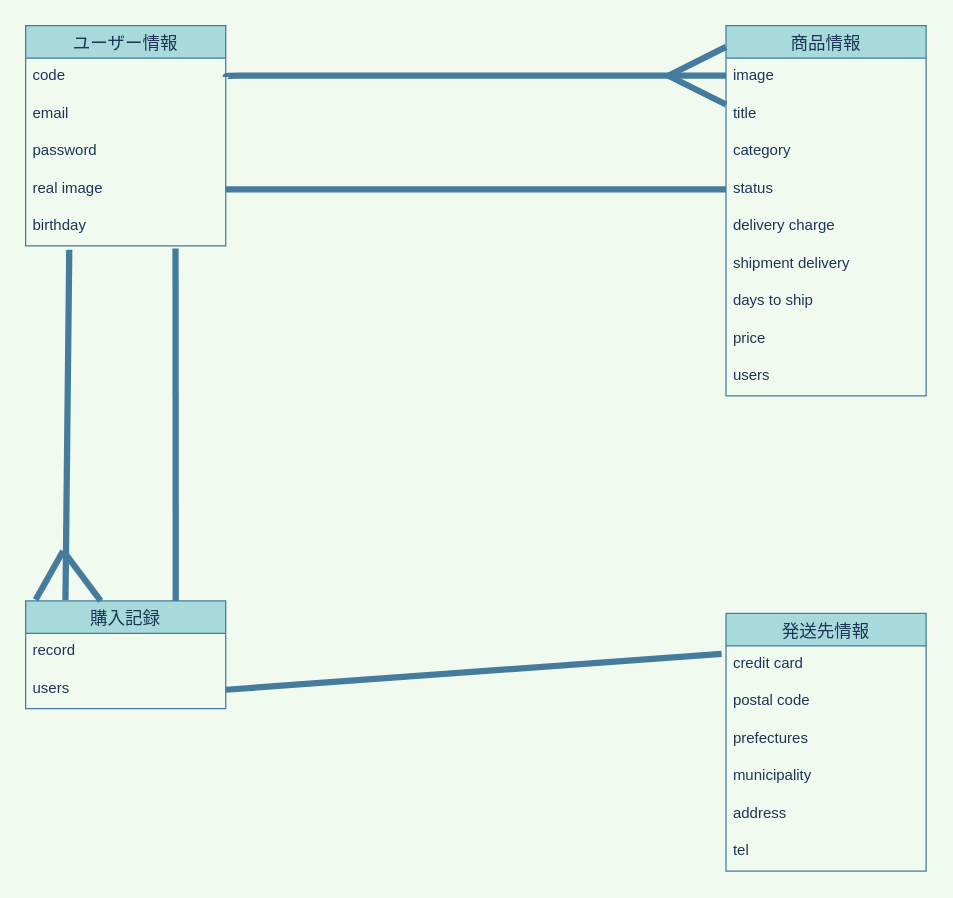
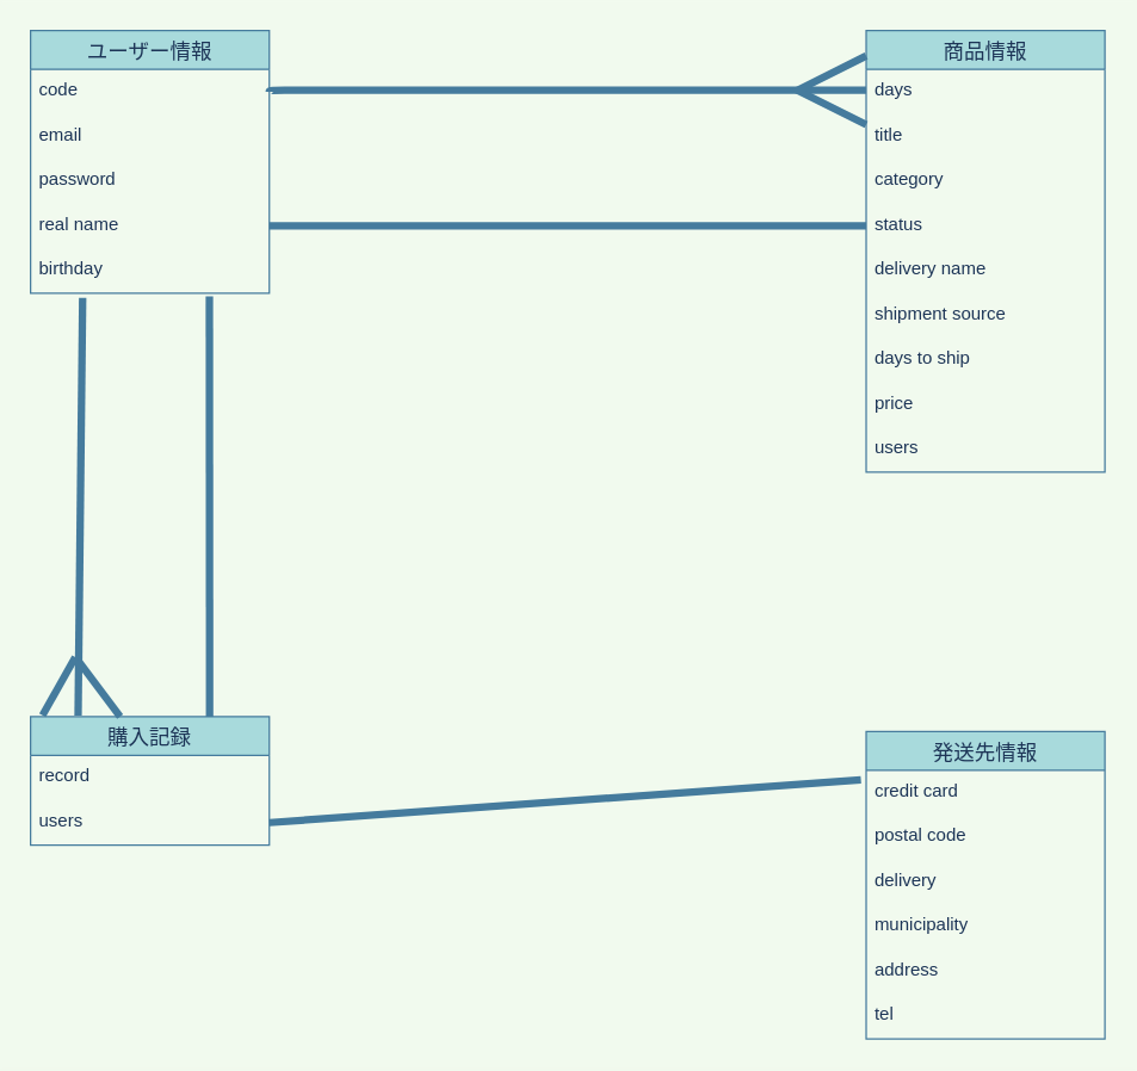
  <mxCell id="0" />
  <mxCell id="1" parent="0" />
  <mxCell id="2" value="ユーザー情報" style="swimlane;fontStyle=0;childLayout=stackLayout;horizontal=1;startSize=26;horizontalStack=0;resizeParent=1;resizeParentMax=0;resizeLast=0;collapsible=1;marginBottom=0;align=center;fontSize=14;html=0;fillColor=#A8DADC;strokeColor=#457B9D;fontColor=#1D3557;" parent="1" vertex="1"><mxGeometry x="20" y="20" width="160" height="176" as="geometry" /></mxCell>
  <mxCell id="3" value="code" style="text;strokeColor=none;fillColor=none;spacingLeft=4;spacingRight=4;overflow=hidden;rotatable=0;points=[[0,0.5],[1,0.5]];portConstraint=eastwest;fontSize=12;fontColor=#1D3557;" parent="2" vertex="1"><mxGeometry y="26" width="160" height="30" as="geometry" /></mxCell>
  <mxCell id="4" value="email" style="text;strokeColor=none;fillColor=none;spacingLeft=4;spacingRight=4;overflow=hidden;rotatable=0;points=[[0,0.5],[1,0.5]];portConstraint=eastwest;fontSize=12;fontColor=#1D3557;" parent="2" vertex="1"><mxGeometry y="56" width="160" height="30" as="geometry" /></mxCell>
  <mxCell id="5" value="password" style="text;strokeColor=none;fillColor=none;spacingLeft=4;spacingRight=4;overflow=hidden;rotatable=0;points=[[0,0.5],[1,0.5]];portConstraint=eastwest;fontSize=12;fontColor=#1D3557;" parent="2" vertex="1"><mxGeometry y="86" width="160" height="30" as="geometry" /></mxCell>
- <mxCell id="6" value="real image" style="text;strokeColor=none;fillColor=none;spacingLeft=4;spacingRight=4;overflow=hidden;rotatable=0;points=[[0,0.5],[1,0.5]];portConstraint=eastwest;fontSize=12;fontColor=#1D3557;" parent="2" vertex="1"><mxGeometry y="116" width="160" height="30" as="geometry" /></mxCell>
+ <mxCell id="6" value="real name" style="text;strokeColor=none;fillColor=none;spacingLeft=4;spacingRight=4;overflow=hidden;rotatable=0;points=[[0,0.5],[1,0.5]];portConstraint=eastwest;fontSize=12;fontColor=#1D3557;" parent="2" vertex="1"><mxGeometry y="116" width="160" height="30" as="geometry" /></mxCell>
  <mxCell id="7" value="birthday" style="text;strokeColor=none;fillColor=none;spacingLeft=4;spacingRight=4;overflow=hidden;rotatable=0;points=[[0,0.5],[1,0.5]];portConstraint=eastwest;fontSize=12;fontColor=#1D3557;" parent="2" vertex="1"><mxGeometry y="146" width="160" height="30" as="geometry" /></mxCell>
  <mxCell id="8" value="商品情報" style="swimlane;fontStyle=0;childLayout=stackLayout;horizontal=1;startSize=26;horizontalStack=0;resizeParent=1;resizeParentMax=0;resizeLast=0;collapsible=1;marginBottom=0;align=center;fontSize=14;html=0;fillColor=#A8DADC;strokeColor=#457B9D;fontColor=#1D3557;" parent="1" vertex="1"><mxGeometry x="580" y="20" width="160" height="296" as="geometry" /></mxCell>
- <mxCell id="9" value="image" style="text;strokeColor=none;fillColor=none;spacingLeft=4;spacingRight=4;overflow=hidden;rotatable=0;points=[[0,0.5],[1,0.5]];portConstraint=eastwest;fontSize=12;fontColor=#1D3557;" parent="8" vertex="1"><mxGeometry y="26" width="160" height="30" as="geometry" /></mxCell>
+ <mxCell id="9" value="days" style="text;strokeColor=none;fillColor=none;spacingLeft=4;spacingRight=4;overflow=hidden;rotatable=0;points=[[0,0.5],[1,0.5]];portConstraint=eastwest;fontSize=12;fontColor=#1D3557;" parent="8" vertex="1"><mxGeometry y="26" width="160" height="30" as="geometry" /></mxCell>
  <mxCell id="10" value="title" style="text;strokeColor=none;fillColor=none;spacingLeft=4;spacingRight=4;overflow=hidden;rotatable=0;points=[[0,0.5],[1,0.5]];portConstraint=eastwest;fontSize=12;fontColor=#1D3557;" parent="8" vertex="1"><mxGeometry y="56" width="160" height="30" as="geometry" /></mxCell>
  <mxCell id="11" value="category" style="text;strokeColor=none;fillColor=none;spacingLeft=4;spacingRight=4;overflow=hidden;rotatable=0;points=[[0,0.5],[1,0.5]];portConstraint=eastwest;fontSize=12;fontColor=#1D3557;" parent="8" vertex="1"><mxGeometry y="86" width="160" height="30" as="geometry" /></mxCell>
  <mxCell id="12" value="status" style="text;strokeColor=none;fillColor=none;spacingLeft=4;spacingRight=4;overflow=hidden;rotatable=0;points=[[0,0.5],[1,0.5]];portConstraint=eastwest;fontSize=12;fontColor=#1D3557;" parent="8" vertex="1"><mxGeometry y="116" width="160" height="30" as="geometry" /></mxCell>
- <mxCell id="13" value="delivery charge" style="text;strokeColor=none;fillColor=none;spacingLeft=4;spacingRight=4;overflow=hidden;rotatable=0;points=[[0,0.5],[1,0.5]];portConstraint=eastwest;fontSize=12;fontColor=#1D3557;" parent="8" vertex="1"><mxGeometry y="146" width="160" height="30" as="geometry" /></mxCell>
- <mxCell id="14" value="shipment delivery" style="text;strokeColor=none;fillColor=none;spacingLeft=4;spacingRight=4;overflow=hidden;rotatable=0;points=[[0,0.5],[1,0.5]];portConstraint=eastwest;fontSize=12;fontColor=#1D3557;" parent="8" vertex="1"><mxGeometry y="176" width="160" height="30" as="geometry" /></mxCell>
+ <mxCell id="13" value="delivery name" style="text;strokeColor=none;fillColor=none;spacingLeft=4;spacingRight=4;overflow=hidden;rotatable=0;points=[[0,0.5],[1,0.5]];portConstraint=eastwest;fontSize=12;fontColor=#1D3557;" parent="8" vertex="1"><mxGeometry y="146" width="160" height="30" as="geometry" /></mxCell>
+ <mxCell id="14" value="shipment source" style="text;strokeColor=none;fillColor=none;spacingLeft=4;spacingRight=4;overflow=hidden;rotatable=0;points=[[0,0.5],[1,0.5]];portConstraint=eastwest;fontSize=12;fontColor=#1D3557;" parent="8" vertex="1"><mxGeometry y="176" width="160" height="30" as="geometry" /></mxCell>
  <mxCell id="15" value="days to ship" style="text;strokeColor=none;fillColor=none;spacingLeft=4;spacingRight=4;overflow=hidden;rotatable=0;points=[[0,0.5],[1,0.5]];portConstraint=eastwest;fontSize=12;fontColor=#1D3557;" parent="8" vertex="1"><mxGeometry y="206" width="160" height="30" as="geometry" /></mxCell>
  <mxCell id="16" value="price" style="text;strokeColor=none;fillColor=none;spacingLeft=4;spacingRight=4;overflow=hidden;rotatable=0;points=[[0,0.5],[1,0.5]];portConstraint=eastwest;fontSize=12;fontColor=#1D3557;" parent="8" vertex="1"><mxGeometry y="236" width="160" height="30" as="geometry" /></mxCell>
  <mxCell id="17" value="users" style="text;strokeColor=none;fillColor=none;spacingLeft=4;spacingRight=4;overflow=hidden;rotatable=0;points=[[0,0.5],[1,0.5]];portConstraint=eastwest;fontSize=12;fontColor=#1D3557;" vertex="1" parent="8"><mxGeometry y="266" width="160" height="30" as="geometry" /></mxCell>
  <mxCell id="18" value="購入記録" style="swimlane;fontStyle=0;childLayout=stackLayout;horizontal=1;startSize=26;horizontalStack=0;resizeParent=1;resizeParentMax=0;resizeLast=0;collapsible=1;marginBottom=0;align=center;fontSize=14;html=0;fillColor=#A8DADC;strokeColor=#457B9D;fontColor=#1D3557;" parent="1" vertex="1"><mxGeometry x="20" y="480" width="160" height="86" as="geometry" /></mxCell>
  <mxCell id="19" value="record" style="text;strokeColor=none;fillColor=none;spacingLeft=4;spacingRight=4;overflow=hidden;rotatable=0;points=[[0,0.5],[1,0.5]];portConstraint=eastwest;fontSize=12;fontColor=#1D3557;" vertex="1" parent="18"><mxGeometry y="26" width="160" height="30" as="geometry" /></mxCell>
  <mxCell id="20" value="users" style="text;strokeColor=none;fillColor=none;spacingLeft=4;spacingRight=4;overflow=hidden;rotatable=0;points=[[0,0.5],[1,0.5]];portConstraint=eastwest;fontSize=12;fontColor=#1D3557;" parent="18" vertex="1"><mxGeometry y="56" width="160" height="30" as="geometry" /></mxCell>
  <mxCell id="21" value="発送先情報" style="swimlane;fontStyle=0;childLayout=stackLayout;horizontal=1;startSize=26;horizontalStack=0;resizeParent=1;resizeParentMax=0;resizeLast=0;collapsible=1;marginBottom=0;align=center;fontSize=14;html=0;fillColor=#A8DADC;strokeColor=#457B9D;fontColor=#1D3557;" parent="1" vertex="1"><mxGeometry x="580" y="490" width="160" height="206" as="geometry" /></mxCell>
  <mxCell id="22" value="credit card" style="text;strokeColor=none;fillColor=none;spacingLeft=4;spacingRight=4;overflow=hidden;rotatable=0;points=[[0,0.5],[1,0.5]];portConstraint=eastwest;fontSize=12;fontColor=#1D3557;" parent="21" vertex="1"><mxGeometry y="26" width="160" height="30" as="geometry" /></mxCell>
  <mxCell id="23" value="postal code" style="text;strokeColor=none;fillColor=none;spacingLeft=4;spacingRight=4;overflow=hidden;rotatable=0;points=[[0,0.5],[1,0.5]];portConstraint=eastwest;fontSize=12;fontColor=#1D3557;" parent="21" vertex="1"><mxGeometry y="56" width="160" height="30" as="geometry" /></mxCell>
- <mxCell id="24" value="prefectures" style="text;strokeColor=none;fillColor=none;spacingLeft=4;spacingRight=4;overflow=hidden;rotatable=0;points=[[0,0.5],[1,0.5]];portConstraint=eastwest;fontSize=12;fontColor=#1D3557;" parent="21" vertex="1"><mxGeometry y="86" width="160" height="30" as="geometry" /></mxCell>
+ <mxCell id="24" value="delivery" style="text;strokeColor=none;fillColor=none;spacingLeft=4;spacingRight=4;overflow=hidden;rotatable=0;points=[[0,0.5],[1,0.5]];portConstraint=eastwest;fontSize=12;fontColor=#1D3557;" parent="21" vertex="1"><mxGeometry y="86" width="160" height="30" as="geometry" /></mxCell>
  <mxCell id="25" value="municipality" style="text;strokeColor=none;fillColor=none;spacingLeft=4;spacingRight=4;overflow=hidden;rotatable=0;points=[[0,0.5],[1,0.5]];portConstraint=eastwest;fontSize=12;fontColor=#1D3557;" parent="21" vertex="1"><mxGeometry y="116" width="160" height="30" as="geometry" /></mxCell>
  <mxCell id="26" value="address" style="text;strokeColor=none;fillColor=none;spacingLeft=4;spacingRight=4;overflow=hidden;rotatable=0;points=[[0,0.5],[1,0.5]];portConstraint=eastwest;fontSize=12;fontColor=#1D3557;" parent="21" vertex="1"><mxGeometry y="146" width="160" height="30" as="geometry" /></mxCell>
  <mxCell id="27" value="tel" style="text;strokeColor=none;fillColor=none;spacingLeft=4;spacingRight=4;overflow=hidden;rotatable=0;points=[[0,0.5],[1,0.5]];portConstraint=eastwest;fontSize=12;fontColor=#1D3557;" parent="21" vertex="1"><mxGeometry y="176" width="160" height="30" as="geometry" /></mxCell>
  <mxCell id="28" style="edgeStyle=orthogonalEdgeStyle;curved=0;rounded=1;sketch=0;orthogonalLoop=1;jettySize=auto;html=1;exitX=1;exitY=0.5;exitDx=0;exitDy=0;endArrow=ERmany;endFill=0;strokeColor=#457B9D;fillColor=#A8DADC;fontColor=#1D3557;endSize=40;strokeWidth=5;" edge="1" parent="1" source="3"><mxGeometry relative="1" as="geometry"><mxPoint x="580" y="60" as="targetPoint" /><Array as="points"><mxPoint x="180" y="60" /></Array></mxGeometry></mxCell>
  <mxCell id="29" style="edgeStyle=orthogonalEdgeStyle;curved=0;rounded=1;sketch=0;orthogonalLoop=1;jettySize=auto;html=1;exitX=1;exitY=0.5;exitDx=0;exitDy=0;entryX=0;entryY=0.5;entryDx=0;entryDy=0;endArrow=ERmany;endFill=0;endSize=40;fillColor=#A8DADC;fontColor=#1D3557;strokeColor=none;dashed=1;" edge="1" parent="1" source="6" target="12"><mxGeometry relative="1" as="geometry" /></mxCell>
  <mxCell id="30" style="edgeStyle=orthogonalEdgeStyle;curved=0;rounded=1;sketch=0;orthogonalLoop=1;jettySize=auto;html=1;exitX=1;exitY=0.5;exitDx=0;exitDy=0;endArrow=none;endFill=0;endSize=40;fillColor=#A8DADC;fontColor=#1D3557;strokeColor=#457B9D;strokeWidth=5;" edge="1" parent="1" source="6"><mxGeometry relative="1" as="geometry"><mxPoint x="580" y="151" as="targetPoint" /></mxGeometry></mxCell>
  <mxCell id="31" value="" style="endArrow=none;html=1;strokeColor=#457B9D;strokeWidth=5;fillColor=#A8DADC;fontColor=#1D3557;entryX=0.749;entryY=1.073;entryDx=0;entryDy=0;entryPerimeter=0;exitX=0.75;exitY=0;exitDx=0;exitDy=0;" edge="1" parent="1" source="18" target="7"><mxGeometry width="50" height="50" relative="1" as="geometry"><mxPoint x="430" y="410" as="sourcePoint" /><mxPoint x="480" y="360" as="targetPoint" /><Array as="points" /></mxGeometry></mxCell>
  <mxCell id="32" value="" style="endArrow=none;html=1;strokeColor=#457B9D;strokeWidth=5;fillColor=#A8DADC;fontColor=#1D3557;exitX=0.199;exitY=-0.009;exitDx=0;exitDy=0;exitPerimeter=0;entryX=0.218;entryY=1.107;entryDx=0;entryDy=0;entryPerimeter=0;" edge="1" parent="1" source="18" target="7"><mxGeometry width="50" height="50" relative="1" as="geometry"><mxPoint x="430" y="410" as="sourcePoint" /><mxPoint x="480" y="360" as="targetPoint" /></mxGeometry></mxCell>
  <mxCell id="33" value="" style="endArrow=none;html=1;strokeColor=#457B9D;strokeWidth=5;fillColor=#A8DADC;fontColor=#1D3557;" edge="1" parent="1"><mxGeometry width="50" height="50" relative="1" as="geometry"><mxPoint x="50" y="440" as="sourcePoint" /><mxPoint x="80" y="480" as="targetPoint" /></mxGeometry></mxCell>
  <mxCell id="34" value="" style="endArrow=none;html=1;strokeColor=#457B9D;strokeWidth=5;fillColor=#A8DADC;fontColor=#1D3557;" edge="1" parent="1"><mxGeometry width="50" height="50" relative="1" as="geometry"><mxPoint x="28" y="479" as="sourcePoint" /><mxPoint x="50" y="440" as="targetPoint" /><Array as="points" /></mxGeometry></mxCell>
  <mxCell id="35" value="" style="endArrow=none;html=1;strokeColor=#457B9D;strokeWidth=5;fillColor=#A8DADC;fontColor=#1D3557;exitX=1;exitY=0.5;exitDx=0;exitDy=0;entryX=-0.022;entryY=0.213;entryDx=0;entryDy=0;entryPerimeter=0;" edge="1" parent="1" source="20" target="22"><mxGeometry width="50" height="50" relative="1" as="geometry"><mxPoint x="430" y="370" as="sourcePoint" /><mxPoint x="480" y="320" as="targetPoint" /></mxGeometry></mxCell>
